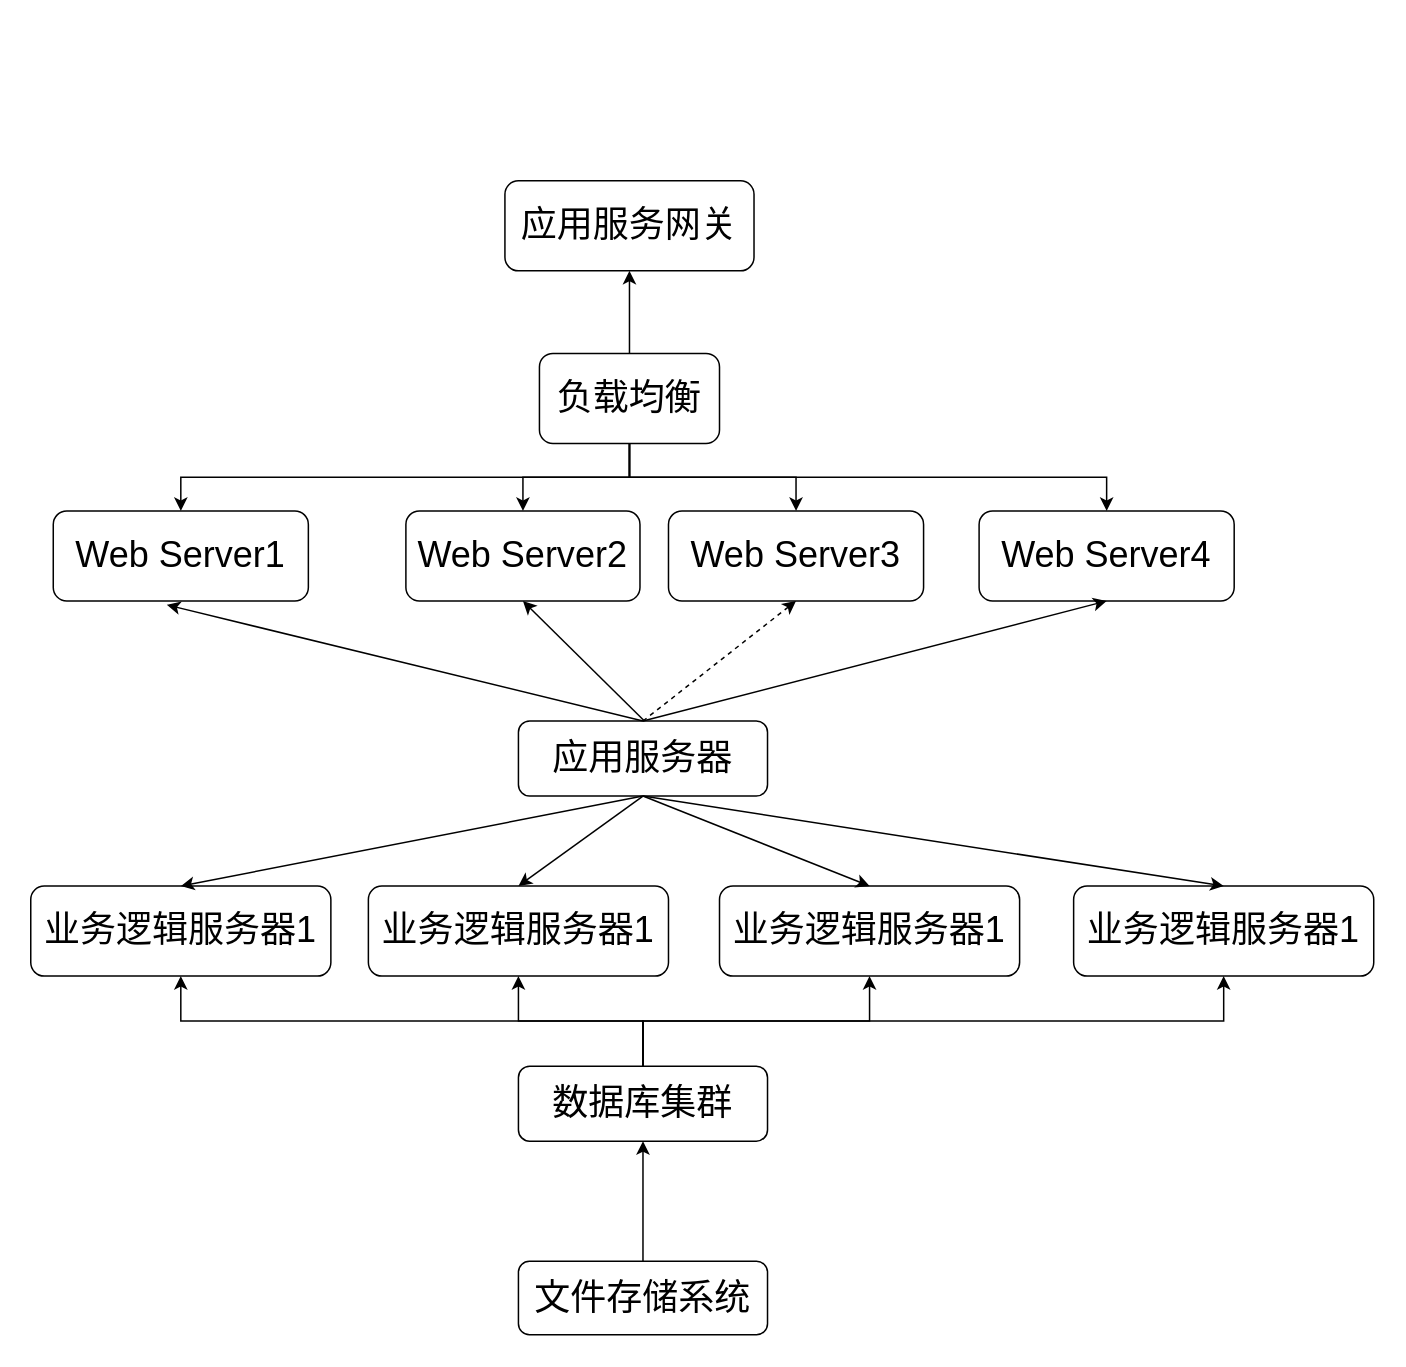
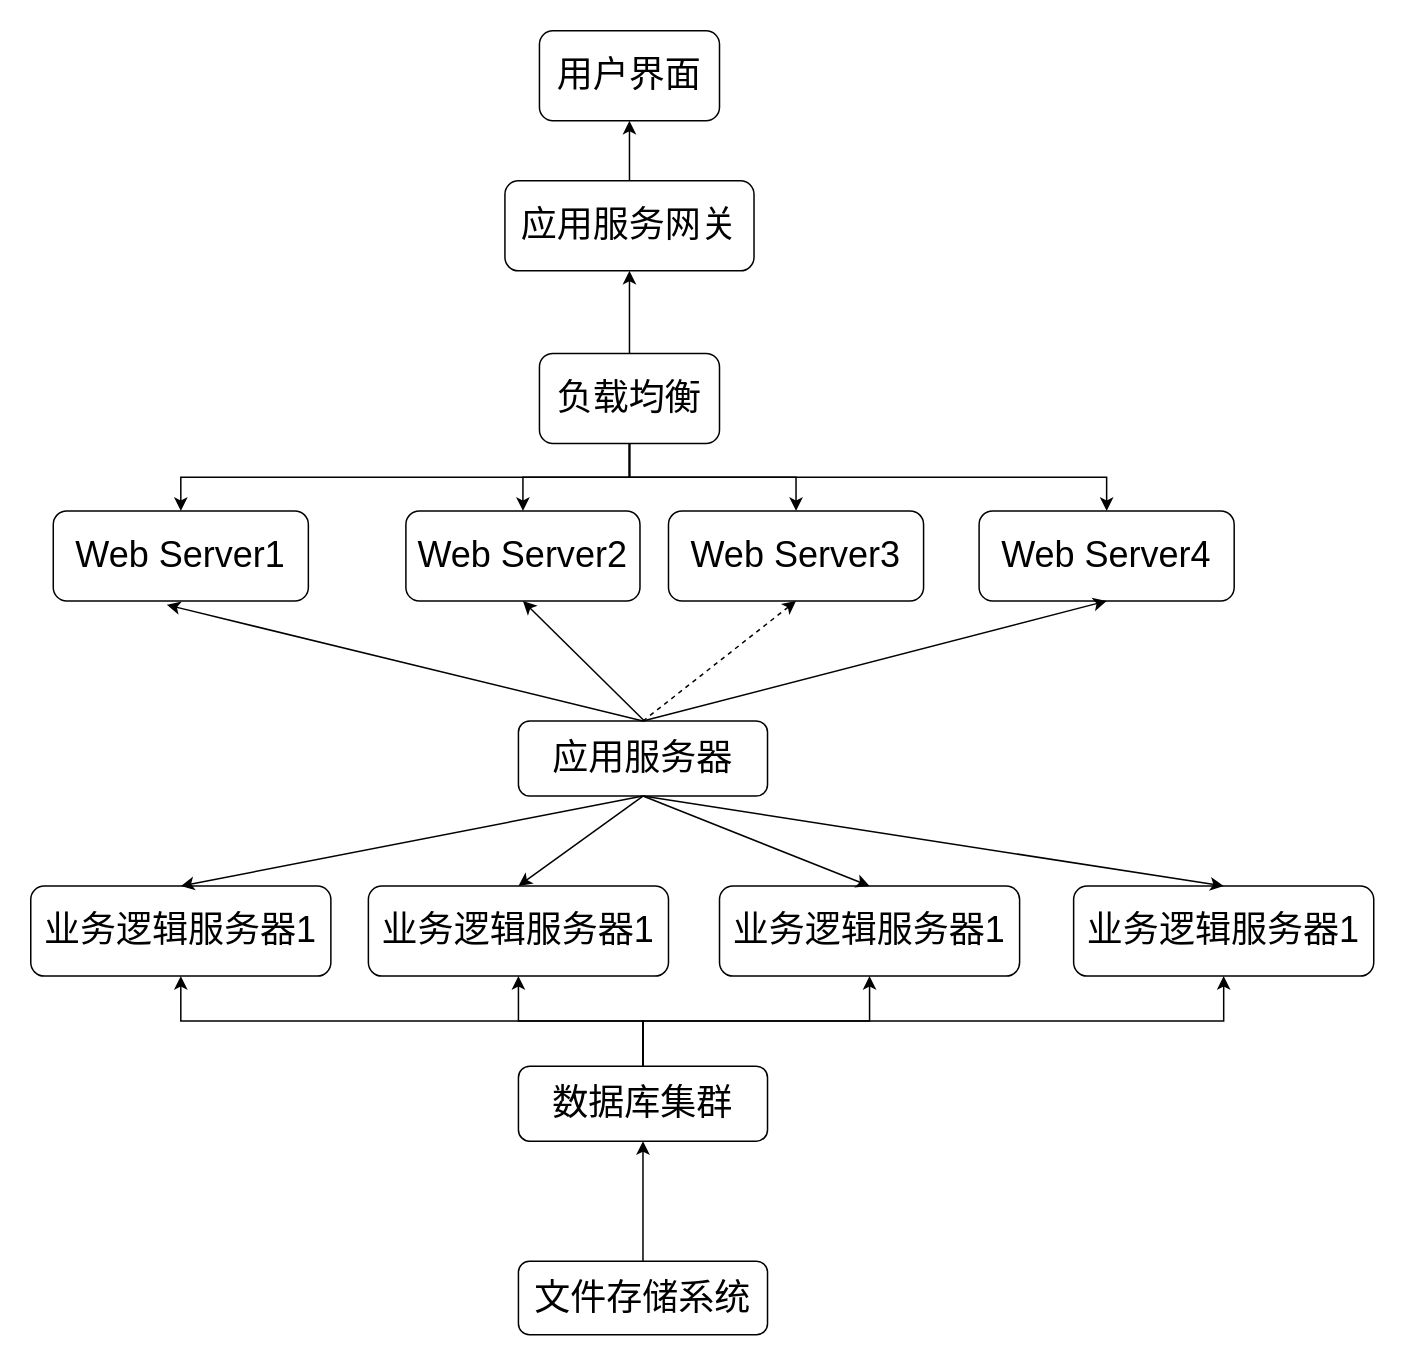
  <mxCell id="0" />
  <mxCell id="1" parent="0" />
  <mxCell id="2" style="edgeStyle=orthogonalEdgeStyle;rounded=0;orthogonalLoop=1;jettySize=auto;html=1;exitX=0.5;exitY=0;exitDx=0;exitDy=0;entryX=0.5;entryY=1;entryDx=0;entryDy=0;" edge="1" parent="1" source="7" target="9"><mxGeometry relative="1" as="geometry" /></mxCell>
  <mxCell id="3" style="edgeStyle=orthogonalEdgeStyle;rounded=0;orthogonalLoop=1;jettySize=auto;html=1;exitX=0.5;exitY=1;exitDx=0;exitDy=0;entryX=0.5;entryY=0;entryDx=0;entryDy=0;" edge="1" parent="1" source="7" target="11"><mxGeometry relative="1" as="geometry" /></mxCell>
  <mxCell id="4" style="edgeStyle=orthogonalEdgeStyle;rounded=0;orthogonalLoop=1;jettySize=auto;html=1;exitX=0.5;exitY=1;exitDx=0;exitDy=0;" edge="1" parent="1" source="7" target="12"><mxGeometry relative="1" as="geometry" /></mxCell>
  <mxCell id="5" style="edgeStyle=orthogonalEdgeStyle;rounded=0;orthogonalLoop=1;jettySize=auto;html=1;exitX=0.5;exitY=1;exitDx=0;exitDy=0;entryX=0.5;entryY=0;entryDx=0;entryDy=0;" edge="1" parent="1" source="7" target="13"><mxGeometry relative="1" as="geometry" /></mxCell>
  <mxCell id="6" style="edgeStyle=orthogonalEdgeStyle;rounded=0;orthogonalLoop=1;jettySize=auto;html=1;exitX=0.5;exitY=1;exitDx=0;exitDy=0;entryX=0.5;entryY=0;entryDx=0;entryDy=0;" edge="1" parent="1" source="7" target="14"><mxGeometry relative="1" as="geometry" /></mxCell>
  <mxCell id="7" value="&lt;font style=&quot;font-size: 24px;&quot;&gt;负载均衡&lt;/font&gt;" style="rounded=1;whiteSpace=wrap;html=1;" vertex="1" parent="1"><mxGeometry x="359" y="235" width="120" height="60" as="geometry" /></mxCell>
+ <mxCell id="8" style="edgeStyle=orthogonalEdgeStyle;rounded=0;orthogonalLoop=1;jettySize=auto;html=1;exitX=0.5;exitY=0;exitDx=0;exitDy=0;entryX=0.5;entryY=1;entryDx=0;entryDy=0;" edge="1" parent="1" source="9" target="10"><mxGeometry relative="1" as="geometry" /></mxCell>
  <mxCell id="9" value="&lt;font style=&quot;font-size: 24px;&quot;&gt;应用服务网关&lt;/font&gt;" style="rounded=1;whiteSpace=wrap;html=1;" vertex="1" parent="1"><mxGeometry x="336" y="120" width="166" height="60" as="geometry" /></mxCell>
+ <mxCell id="10" value="&lt;font style=&quot;font-size: 24px;&quot;&gt;用户界面&lt;/font&gt;" style="rounded=1;whiteSpace=wrap;html=1;" vertex="1" parent="1"><mxGeometry x="359" y="20" width="120" height="60" as="geometry" /></mxCell>
  <mxCell id="11" value="&lt;font style=&quot;font-size: 24px;&quot;&gt;Web Server1&lt;/font&gt;" style="rounded=1;whiteSpace=wrap;html=1;" vertex="1" parent="1"><mxGeometry x="35" y="340" width="170" height="60" as="geometry" /></mxCell>
  <mxCell id="12" value="&lt;font style=&quot;font-size: 24px;&quot;&gt;Web Server2&lt;/font&gt;" style="rounded=1;whiteSpace=wrap;html=1;" vertex="1" parent="1"><mxGeometry x="270" y="340" width="156" height="60" as="geometry" /></mxCell>
  <mxCell id="13" value="&lt;font style=&quot;font-size: 24px;&quot;&gt;Web Server3&lt;/font&gt;" style="rounded=1;whiteSpace=wrap;html=1;" vertex="1" parent="1"><mxGeometry x="445" y="340" width="170" height="60" as="geometry" /></mxCell>
  <mxCell id="14" value="&lt;font style=&quot;font-size: 24px;&quot;&gt;Web Server4&lt;/font&gt;" style="rounded=1;whiteSpace=wrap;html=1;" vertex="1" parent="1"><mxGeometry x="652" y="340" width="170" height="60" as="geometry" /></mxCell>
  <mxCell id="15" value="&lt;font style=&quot;font-size: 24px;&quot;&gt;应用服务器&lt;/font&gt;" style="rounded=1;whiteSpace=wrap;html=1;" vertex="1" parent="1"><mxGeometry x="345" y="480" width="166" height="50" as="geometry" /></mxCell>
  <mxCell id="16" value="" style="endArrow=classic;html=1;rounded=0;entryX=0.5;entryY=1;entryDx=0;entryDy=0;exitX=0.5;exitY=0;exitDx=0;exitDy=0;dashed=1;" edge="1" parent="1" source="15" target="13"><mxGeometry width="50" height="50" relative="1" as="geometry"><mxPoint x="434" y="463" as="sourcePoint" /><mxPoint x="484" y="413" as="targetPoint" /></mxGeometry></mxCell>
  <mxCell id="17" value="" style="endArrow=classic;html=1;rounded=0;entryX=0.5;entryY=1;entryDx=0;entryDy=0;exitX=0.5;exitY=0;exitDx=0;exitDy=0;" edge="1" parent="1" source="15" target="14"><mxGeometry width="50" height="50" relative="1" as="geometry"><mxPoint x="429" y="480" as="sourcePoint" /><mxPoint x="540" y="410" as="targetPoint" /></mxGeometry></mxCell>
  <mxCell id="18" value="" style="endArrow=classic;html=1;rounded=0;entryX=0.445;entryY=1.043;entryDx=0;entryDy=0;exitX=0.5;exitY=0;exitDx=0;exitDy=0;entryPerimeter=0;" edge="1" parent="1" source="15" target="11"><mxGeometry width="50" height="50" relative="1" as="geometry"><mxPoint x="405" y="490" as="sourcePoint" /><mxPoint x="723" y="420" as="targetPoint" /></mxGeometry></mxCell>
  <mxCell id="19" value="" style="endArrow=classic;html=1;rounded=0;entryX=0.5;entryY=1;entryDx=0;entryDy=0;" edge="1" parent="1" target="12"><mxGeometry width="50" height="50" relative="1" as="geometry"><mxPoint x="429" y="480" as="sourcePoint" /><mxPoint x="540" y="410" as="targetPoint" /></mxGeometry></mxCell>
  <mxCell id="20" value="&lt;span style=&quot;font-size: 24px;&quot;&gt;业务逻辑服务器1&lt;/span&gt;" style="rounded=1;whiteSpace=wrap;html=1;" vertex="1" parent="1"><mxGeometry x="20" y="590" width="200" height="60" as="geometry" /></mxCell>
  <mxCell id="21" value="&lt;span style=&quot;font-size: 24px;&quot;&gt;业务逻辑服务器1&lt;/span&gt;" style="rounded=1;whiteSpace=wrap;html=1;" vertex="1" parent="1"><mxGeometry x="245" y="590" width="200" height="60" as="geometry" /></mxCell>
  <mxCell id="22" value="&lt;span style=&quot;font-size: 24px;&quot;&gt;业务逻辑服务器1&lt;/span&gt;" style="rounded=1;whiteSpace=wrap;html=1;" vertex="1" parent="1"><mxGeometry x="479" y="590" width="200" height="60" as="geometry" /></mxCell>
  <mxCell id="23" value="&lt;span style=&quot;font-size: 24px;&quot;&gt;业务逻辑服务器1&lt;/span&gt;" style="rounded=1;whiteSpace=wrap;html=1;" vertex="1" parent="1"><mxGeometry x="715" y="590" width="200" height="60" as="geometry" /></mxCell>
  <mxCell id="24" value="" style="endArrow=classic;html=1;rounded=0;entryX=0.5;entryY=0;entryDx=0;entryDy=0;exitX=0.5;exitY=1;exitDx=0;exitDy=0;" edge="1" parent="1" source="15" target="20"><mxGeometry width="50" height="50" relative="1" as="geometry"><mxPoint x="438" y="490" as="sourcePoint" /><mxPoint x="121" y="413" as="targetPoint" /></mxGeometry></mxCell>
  <mxCell id="25" value="" style="endArrow=classic;html=1;rounded=0;entryX=0.5;entryY=0;entryDx=0;entryDy=0;exitX=0.5;exitY=1;exitDx=0;exitDy=0;" edge="1" parent="1" source="15" target="21"><mxGeometry width="50" height="50" relative="1" as="geometry"><mxPoint x="438" y="540" as="sourcePoint" /><mxPoint x="130" y="600" as="targetPoint" /></mxGeometry></mxCell>
  <mxCell id="26" value="" style="endArrow=classic;html=1;rounded=0;entryX=0.5;entryY=0;entryDx=0;entryDy=0;exitX=0.5;exitY=1;exitDx=0;exitDy=0;" edge="1" parent="1" source="15" target="22"><mxGeometry width="50" height="50" relative="1" as="geometry"><mxPoint x="438" y="540" as="sourcePoint" /><mxPoint x="355" y="600" as="targetPoint" /></mxGeometry></mxCell>
  <mxCell id="27" value="" style="endArrow=classic;html=1;rounded=0;entryX=0.5;entryY=0;entryDx=0;entryDy=0;exitX=0.5;exitY=1;exitDx=0;exitDy=0;" edge="1" parent="1" source="15" target="23"><mxGeometry width="50" height="50" relative="1" as="geometry"><mxPoint x="435" y="570" as="sourcePoint" /><mxPoint x="589" y="600" as="targetPoint" /></mxGeometry></mxCell>
  <mxCell id="28" style="edgeStyle=orthogonalEdgeStyle;rounded=0;orthogonalLoop=1;jettySize=auto;html=1;exitX=0.5;exitY=0;exitDx=0;exitDy=0;entryX=0.5;entryY=1;entryDx=0;entryDy=0;" edge="1" parent="1" source="32" target="20"><mxGeometry relative="1" as="geometry" /></mxCell>
  <mxCell id="29" style="edgeStyle=orthogonalEdgeStyle;rounded=0;orthogonalLoop=1;jettySize=auto;html=1;exitX=0.5;exitY=0;exitDx=0;exitDy=0;entryX=0.5;entryY=1;entryDx=0;entryDy=0;" edge="1" parent="1" source="32" target="21"><mxGeometry relative="1" as="geometry" /></mxCell>
  <mxCell id="30" style="edgeStyle=orthogonalEdgeStyle;rounded=0;orthogonalLoop=1;jettySize=auto;html=1;exitX=0.5;exitY=0;exitDx=0;exitDy=0;entryX=0.5;entryY=1;entryDx=0;entryDy=0;" edge="1" parent="1" source="32" target="22"><mxGeometry relative="1" as="geometry" /></mxCell>
  <mxCell id="31" style="edgeStyle=orthogonalEdgeStyle;rounded=0;orthogonalLoop=1;jettySize=auto;html=1;exitX=0.5;exitY=0;exitDx=0;exitDy=0;entryX=0.5;entryY=1;entryDx=0;entryDy=0;" edge="1" parent="1" source="32" target="23"><mxGeometry relative="1" as="geometry" /></mxCell>
  <mxCell id="32" value="&lt;font style=&quot;font-size: 24px;&quot;&gt;数据库集群&lt;/font&gt;" style="rounded=1;whiteSpace=wrap;html=1;" vertex="1" parent="1"><mxGeometry x="345" y="710" width="166" height="50" as="geometry" /></mxCell>
  <mxCell id="33" value="&lt;font style=&quot;font-size: 24px;&quot;&gt;文件存储系统&lt;/font&gt;" style="rounded=1;whiteSpace=wrap;html=1;" vertex="1" parent="1"><mxGeometry x="345" y="840" width="166" height="49" as="geometry" /></mxCell>
  <mxCell id="34" value="" style="endArrow=classic;html=1;rounded=0;entryX=0.5;entryY=1;entryDx=0;entryDy=0;exitX=0.5;exitY=0;exitDx=0;exitDy=0;" edge="1" parent="1" source="33" target="32"><mxGeometry width="50" height="50" relative="1" as="geometry"><mxPoint x="438" y="540" as="sourcePoint" /><mxPoint x="355" y="600" as="targetPoint" /></mxGeometry></mxCell>
